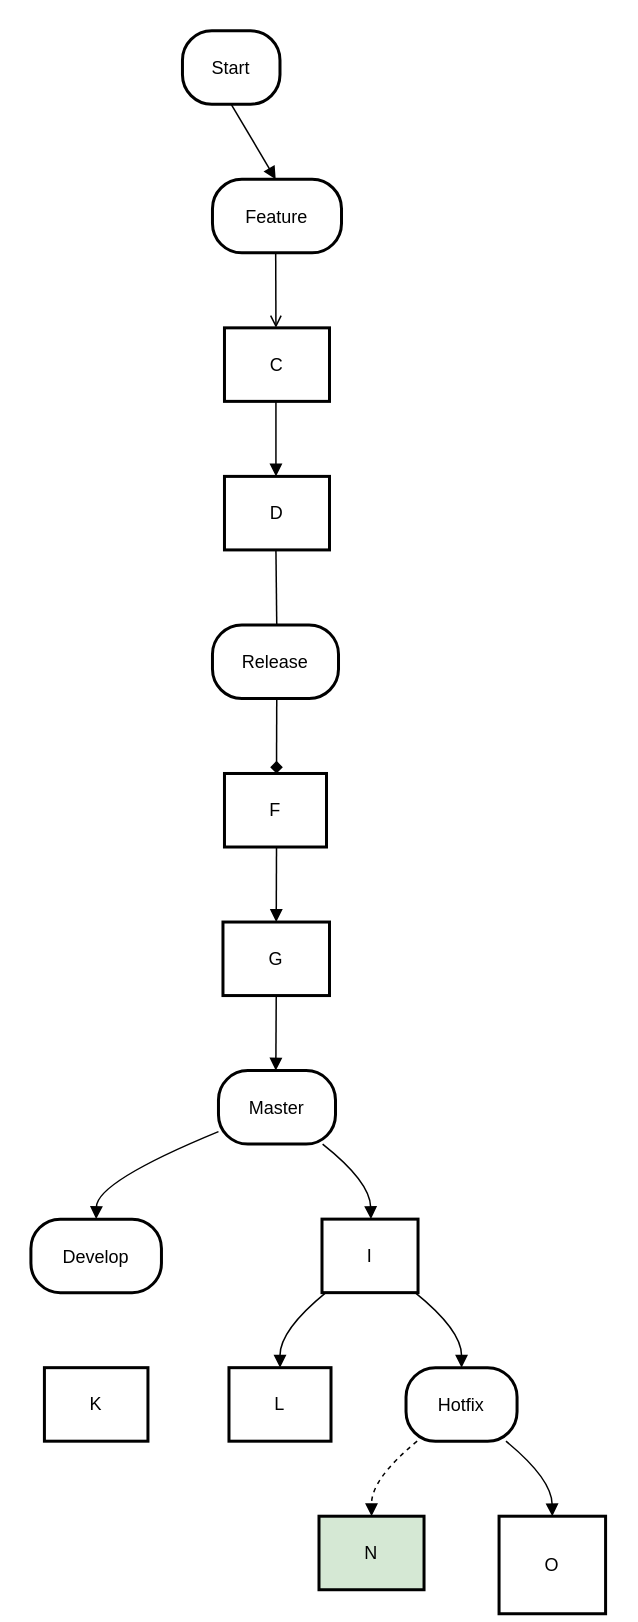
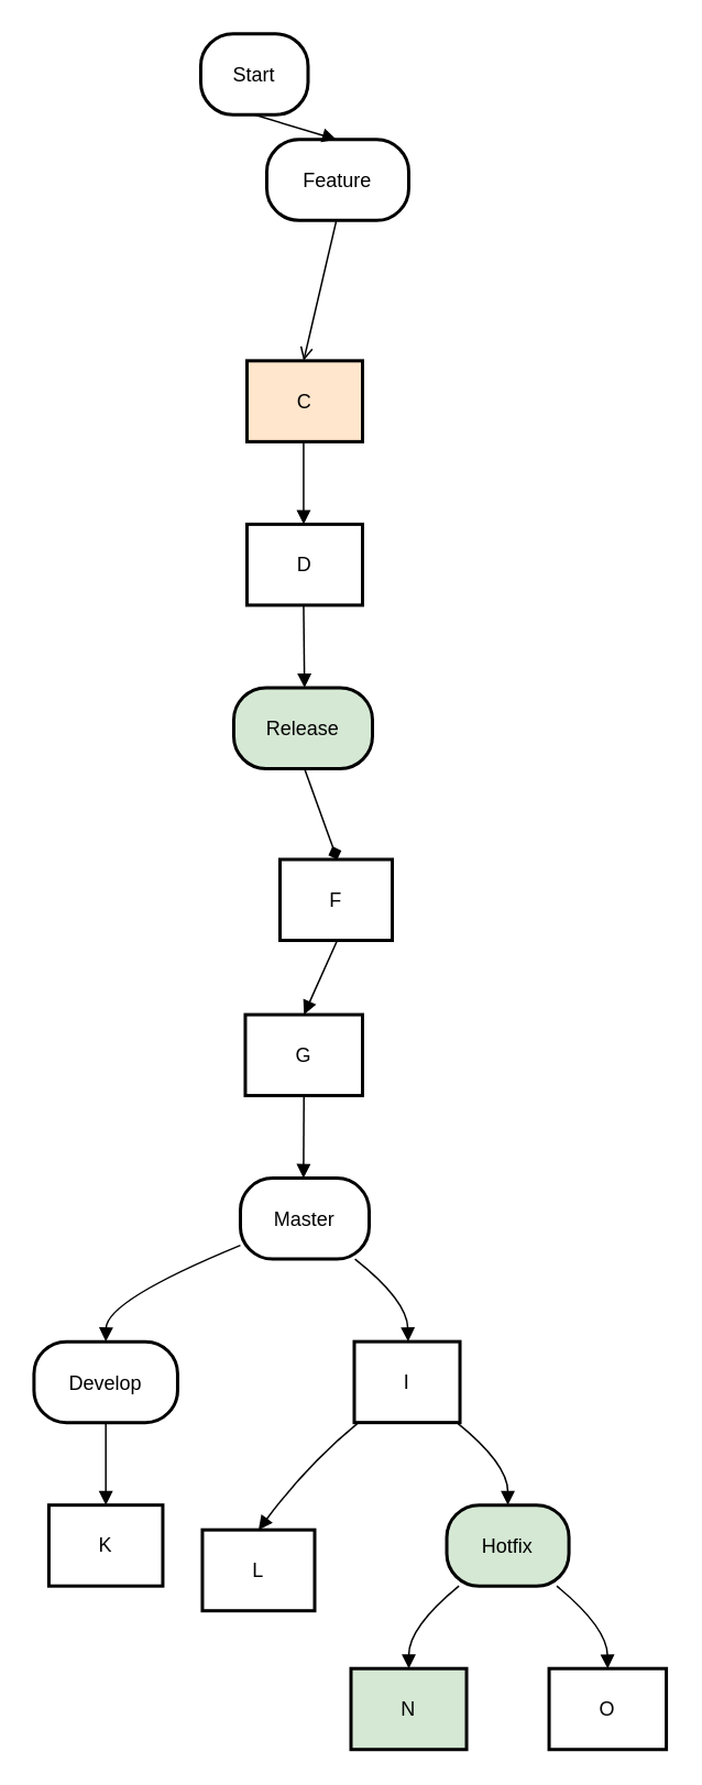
  <mxCell id="0" />
  <mxCell id="1" parent="0" />
  <mxCell id="2" value="Start" style="rounded=1;arcSize=40;strokeWidth=2" vertex="1" parent="1"><mxGeometry x="121" y="20" width="65" height="49" as="geometry" /></mxCell>
- <mxCell id="3" value="Feature" style="rounded=1;arcSize=40;strokeWidth=2" vertex="1" parent="1"><mxGeometry x="141" y="119" width="86" height="49" as="geometry" /></mxCell>
- <mxCell id="4" value="C" style="whiteSpace=wrap;strokeWidth=2;" vertex="1" parent="1"><mxGeometry x="149" y="218" width="70" height="49" as="geometry" /></mxCell>
+ <mxCell id="3" value="Feature" style="rounded=1;arcSize=40;strokeWidth=2" vertex="1" parent="1"><mxGeometry x="161" y="84" width="86" height="49" as="geometry" /></mxCell>
+ <mxCell id="4" value="C" style="whiteSpace=wrap;strokeWidth=2;fillColor=#ffe6cc;" vertex="1" parent="1"><mxGeometry x="149" y="218" width="70" height="49" as="geometry" /></mxCell>
  <mxCell id="5" value="D" style="whiteSpace=wrap;strokeWidth=2;" vertex="1" parent="1"><mxGeometry x="149" y="317" width="70" height="49" as="geometry" /></mxCell>
- <mxCell id="6" value="Release" style="rounded=1;arcSize=40;strokeWidth=2" vertex="1" parent="1"><mxGeometry x="141" y="416" width="84" height="49" as="geometry" /></mxCell>
- <mxCell id="7" value="F" style="whiteSpace=wrap;strokeWidth=2;" vertex="1" parent="1"><mxGeometry x="149" y="515" width="68" height="49" as="geometry" /></mxCell>
+ <mxCell id="6" value="Release" style="rounded=1;arcSize=40;strokeWidth=2;fillColor=#d5e8d4;" vertex="1" parent="1"><mxGeometry x="141" y="416" width="84" height="49" as="geometry" /></mxCell>
+ <mxCell id="7" value="F" style="whiteSpace=wrap;strokeWidth=2;" vertex="1" parent="1"><mxGeometry x="169" y="520" width="68" height="49" as="geometry" /></mxCell>
  <mxCell id="8" value="G" style="whiteSpace=wrap;strokeWidth=2;" vertex="1" parent="1"><mxGeometry x="148" y="614" width="71" height="49" as="geometry" /></mxCell>
  <mxCell id="9" value="Master" style="rounded=1;arcSize=40;strokeWidth=2" vertex="1" parent="1"><mxGeometry x="145" y="713" width="78" height="49" as="geometry" /></mxCell>
  <mxCell id="10" value="I" style="whiteSpace=wrap;strokeWidth=2;" vertex="1" parent="1"><mxGeometry x="214" y="812" width="64" height="49" as="geometry" /></mxCell>
  <mxCell id="11" value="Develop" style="rounded=1;arcSize=40;strokeWidth=2" vertex="1" parent="1"><mxGeometry x="20" y="812" width="87" height="49" as="geometry" /></mxCell>
  <mxCell id="12" value="K" style="whiteSpace=wrap;strokeWidth=2;" vertex="1" parent="1"><mxGeometry x="29" y="911" width="69" height="49" as="geometry" /></mxCell>
- <mxCell id="13" value="L" style="whiteSpace=wrap;strokeWidth=2;" vertex="1" parent="1"><mxGeometry x="152" y="911" width="68" height="49" as="geometry" /></mxCell>
- <mxCell id="14" value="Hotfix" style="rounded=1;arcSize=40;strokeWidth=2" vertex="1" parent="1"><mxGeometry x="270" y="911" width="74" height="49" as="geometry" /></mxCell>
+ <mxCell id="13" value="L" style="whiteSpace=wrap;strokeWidth=2;" vertex="1" parent="1"><mxGeometry x="122" y="926" width="68" height="49" as="geometry" /></mxCell>
+ <mxCell id="14" value="Hotfix" style="rounded=1;arcSize=40;strokeWidth=2;fillColor=#d5e8d4;" vertex="1" parent="1"><mxGeometry x="270" y="911" width="74" height="49" as="geometry" /></mxCell>
  <mxCell id="15" value="N" style="whiteSpace=wrap;strokeWidth=2;fillColor=#d5e8d4;" vertex="1" parent="1"><mxGeometry x="212" y="1010" width="70" height="49" as="geometry" /></mxCell>
- <mxCell id="16" value="O" style="whiteSpace=wrap;strokeWidth=2;" vertex="1" parent="1"><mxGeometry x="332" y="1010" width="71" height="65" as="geometry" /></mxCell>
+ <mxCell id="16" value="O" style="whiteSpace=wrap;strokeWidth=2;" vertex="1" parent="1"><mxGeometry x="332" y="1010" width="71" height="49" as="geometry" /></mxCell>
  <mxCell id="17" value="" style="curved=1;startArrow=none;endArrow=block;exitX=0.5;exitY=1;entryX=0.49;entryY=0;" edge="1" parent="1" source="2" target="3"><mxGeometry relative="1" as="geometry"><Array as="points" /></mxGeometry></mxCell>
  <mxCell id="18" value="" style="curved=1;startArrow=none;endArrow=open;exitX=0.49;exitY=1;entryX=0.49;entryY=0;" edge="1" parent="1" source="3" target="4"><mxGeometry relative="1" as="geometry"><Array as="points" /></mxGeometry></mxCell>
  <mxCell id="19" value="" style="curved=1;startArrow=none;endArrow=block;exitX=0.49;exitY=1;entryX=0.49;entryY=0;" edge="1" parent="1" source="4" target="5"><mxGeometry relative="1" as="geometry"><Array as="points" /></mxGeometry></mxCell>
- <mxCell id="20" value="" style="curved=1;startArrow=none;endArrow=none;exitX=0.49;exitY=1;entryX=0.51;entryY=0;" edge="1" parent="1" source="5" target="6"><mxGeometry relative="1" as="geometry"><Array as="points" /></mxGeometry></mxCell>
+ <mxCell id="20" value="" style="curved=1;startArrow=none;endArrow=block;exitX=0.49;exitY=1;entryX=0.51;entryY=0;" edge="1" parent="1" source="5" target="6"><mxGeometry relative="1" as="geometry"><Array as="points" /></mxGeometry></mxCell>
  <mxCell id="21" value="" style="curved=1;startArrow=none;endArrow=diamond;exitX=0.51;exitY=1;entryX=0.51;entryY=0;" edge="1" parent="1" source="6" target="7"><mxGeometry relative="1" as="geometry"><Array as="points" /></mxGeometry></mxCell>
  <mxCell id="22" value="" style="curved=1;startArrow=none;endArrow=block;exitX=0.51;exitY=1;entryX=0.5;entryY=0;" edge="1" parent="1" source="7" target="8"><mxGeometry relative="1" as="geometry"><Array as="points" /></mxGeometry></mxCell>
  <mxCell id="23" value="" style="curved=1;startArrow=none;endArrow=block;exitX=0.5;exitY=1;entryX=0.49;entryY=0;" edge="1" parent="1" source="8" target="9"><mxGeometry relative="1" as="geometry"><Array as="points" /></mxGeometry></mxCell>
  <mxCell id="24" value="" style="curved=1;startArrow=none;endArrow=block;exitX=0.89;exitY=1;entryX=0.51;entryY=0;" edge="1" parent="1" source="9" target="10"><mxGeometry relative="1" as="geometry"><Array as="points"><mxPoint x="246" y="787" /></Array></mxGeometry></mxCell>
  <mxCell id="25" value="" style="curved=1;startArrow=none;endArrow=block;exitX=0;exitY=0.83;entryX=0.5;entryY=0;" edge="1" parent="1" source="9" target="11"><mxGeometry relative="1" as="geometry"><Array as="points"><mxPoint x="64" y="787" /></Array></mxGeometry></mxCell>
+ <mxCell id="26" value="" style="curved=1;startArrow=none;endArrow=block;exitX=0.5;exitY=1;entryX=0.5;entryY=0;" edge="1" parent="1" source="11" target="12"><mxGeometry relative="1" as="geometry"><Array as="points" /></mxGeometry></mxCell>
  <mxCell id="27" value="" style="curved=1;startArrow=none;endArrow=block;exitX=0.04;exitY=1;entryX=0.5;entryY=0;" edge="1" parent="1" source="10" target="13"><mxGeometry relative="1" as="geometry"><Array as="points"><mxPoint x="186" y="886" /></Array></mxGeometry></mxCell>
  <mxCell id="28" value="" style="curved=1;startArrow=none;endArrow=block;exitX=0.97;exitY=1;entryX=0.5;entryY=0;" edge="1" parent="1" source="10" target="14"><mxGeometry relative="1" as="geometry"><Array as="points"><mxPoint x="307" y="886" /></Array></mxGeometry></mxCell>
- <mxCell id="29" value="" style="curved=1;startArrow=none;endArrow=block;exitX=0.1;exitY=1;entryX=0.5;entryY=0;dashed=1;" edge="1" parent="1" source="14" target="15"><mxGeometry relative="1" as="geometry"><Array as="points"><mxPoint x="247" y="985" /></Array></mxGeometry></mxCell>
+ <mxCell id="29" value="" style="curved=1;startArrow=none;endArrow=block;exitX=0.1;exitY=1;entryX=0.5;entryY=0;" edge="1" parent="1" source="14" target="15"><mxGeometry relative="1" as="geometry"><Array as="points"><mxPoint x="247" y="985" /></Array></mxGeometry></mxCell>
  <mxCell id="30" value="" style="curved=1;startArrow=none;endArrow=block;exitX=0.9;exitY=1;entryX=0.5;entryY=0;" edge="1" parent="1" source="14" target="16"><mxGeometry relative="1" as="geometry"><Array as="points"><mxPoint x="367" y="985" /></Array></mxGeometry></mxCell>
